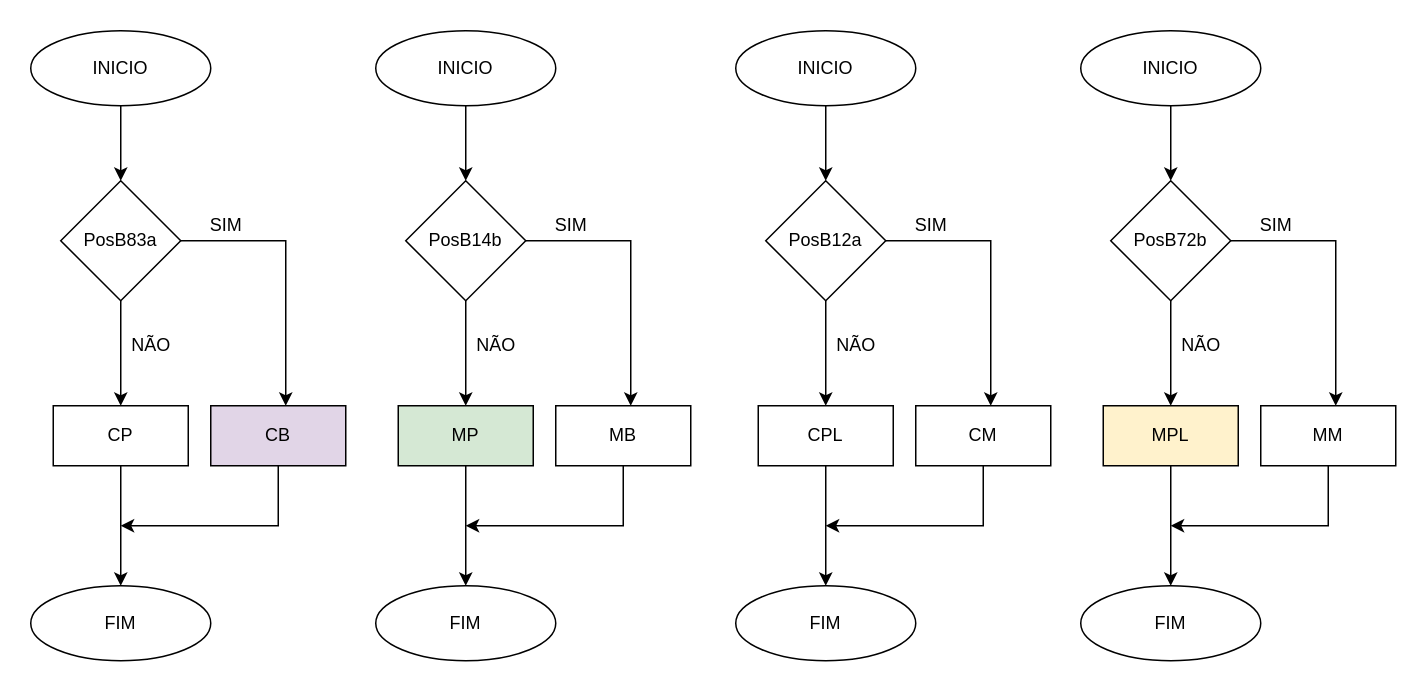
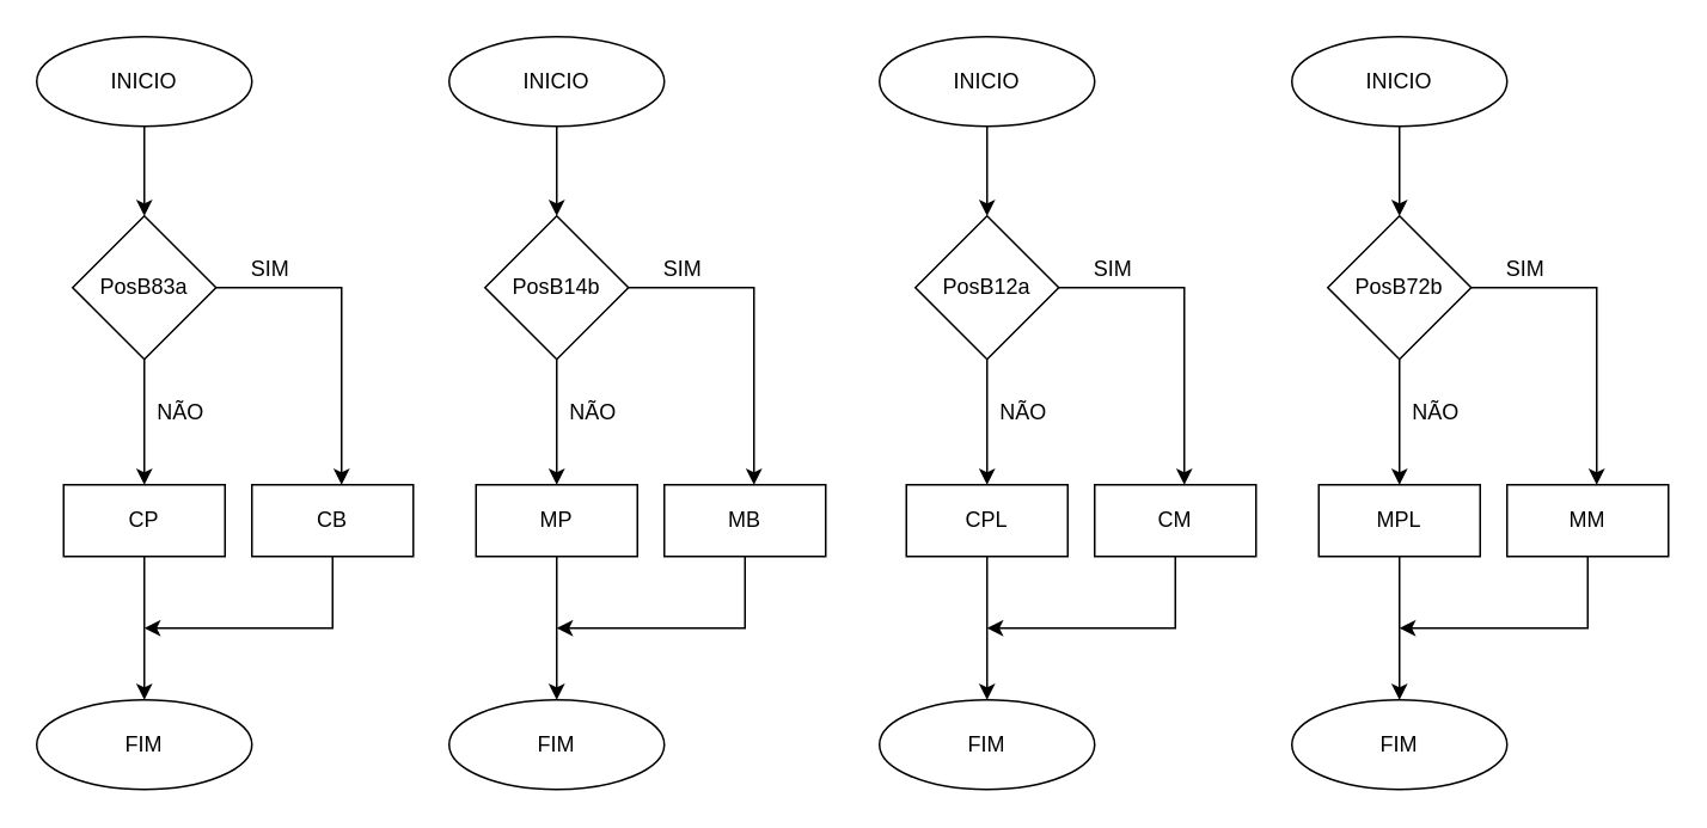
  <mxCell id="0" />
  <mxCell id="1" parent="0" />
  <mxCell id="2" style="edgeStyle=orthogonalEdgeStyle;rounded=0;orthogonalLoop=1;jettySize=auto;html=1;" edge="1" parent="1" source="3"><mxGeometry relative="1" as="geometry"><mxPoint x="80" y="120" as="targetPoint" /></mxGeometry></mxCell>
  <mxCell id="3" value="INICIO" style="ellipse;whiteSpace=wrap;html=1;" vertex="1" parent="1"><mxGeometry x="20" y="20" width="120" height="50" as="geometry" /></mxCell>
  <mxCell id="4" style="edgeStyle=orthogonalEdgeStyle;rounded=0;orthogonalLoop=1;jettySize=auto;html=1;exitX=0.5;exitY=1;exitDx=0;exitDy=0;" edge="1" parent="1" source="6"><mxGeometry relative="1" as="geometry"><mxPoint x="80" y="270" as="targetPoint" /></mxGeometry></mxCell>
  <mxCell id="5" style="edgeStyle=orthogonalEdgeStyle;rounded=0;orthogonalLoop=1;jettySize=auto;html=1;" edge="1" parent="1" source="6"><mxGeometry relative="1" as="geometry"><mxPoint x="190" y="270" as="targetPoint" /><Array as="points"><mxPoint x="190" y="160" /></Array></mxGeometry></mxCell>
  <mxCell id="6" value="PosB83a" style="rhombus;whiteSpace=wrap;html=1;" vertex="1" parent="1"><mxGeometry x="40" y="120" width="80" height="80" as="geometry" /></mxCell>
  <mxCell id="7" style="edgeStyle=orthogonalEdgeStyle;rounded=0;orthogonalLoop=1;jettySize=auto;html=1;" edge="1" parent="1" source="8"><mxGeometry relative="1" as="geometry"><mxPoint x="80" y="390" as="targetPoint" /></mxGeometry></mxCell>
  <mxCell id="8" value="CP" style="rounded=0;whiteSpace=wrap;html=1;" vertex="1" parent="1"><mxGeometry x="35" y="270" width="90" height="40" as="geometry" /></mxCell>
  <mxCell id="9" style="edgeStyle=orthogonalEdgeStyle;rounded=0;orthogonalLoop=1;jettySize=auto;html=1;" edge="1" parent="1" source="10"><mxGeometry relative="1" as="geometry"><mxPoint x="80" y="350" as="targetPoint" /><Array as="points"><mxPoint x="185" y="350" /><mxPoint x="185" y="350" /></Array></mxGeometry></mxCell>
- <mxCell id="10" value="CB" style="rounded=0;whiteSpace=wrap;html=1;fillColor=#e1d5e7;" vertex="1" parent="1"><mxGeometry x="140" y="270" width="90" height="40" as="geometry" /></mxCell>
+ <mxCell id="10" value="CB" style="rounded=0;whiteSpace=wrap;html=1;" vertex="1" parent="1"><mxGeometry x="140" y="270" width="90" height="40" as="geometry" /></mxCell>
  <mxCell id="11" value="SIM" style="text;html=1;align=center;verticalAlign=middle;resizable=0;points=[];autosize=1;strokeColor=none;" vertex="1" parent="1"><mxGeometry x="130" y="140" width="40" height="20" as="geometry" /></mxCell>
  <mxCell id="12" value="NÃO" style="text;html=1;align=center;verticalAlign=middle;resizable=0;points=[];autosize=1;strokeColor=none;" vertex="1" parent="1"><mxGeometry x="80" y="220" width="40" height="20" as="geometry" /></mxCell>
  <mxCell id="13" style="edgeStyle=orthogonalEdgeStyle;rounded=0;orthogonalLoop=1;jettySize=auto;html=1;" edge="1" parent="1" source="14"><mxGeometry relative="1" as="geometry"><mxPoint x="310" y="120" as="targetPoint" /></mxGeometry></mxCell>
  <mxCell id="14" value="INICIO" style="ellipse;whiteSpace=wrap;html=1;" vertex="1" parent="1"><mxGeometry x="250" y="20" width="120" height="50" as="geometry" /></mxCell>
  <mxCell id="15" style="edgeStyle=orthogonalEdgeStyle;rounded=0;orthogonalLoop=1;jettySize=auto;html=1;exitX=0.5;exitY=1;exitDx=0;exitDy=0;" edge="1" parent="1" source="17"><mxGeometry relative="1" as="geometry"><mxPoint x="310" y="270" as="targetPoint" /></mxGeometry></mxCell>
  <mxCell id="16" style="edgeStyle=orthogonalEdgeStyle;rounded=0;orthogonalLoop=1;jettySize=auto;html=1;" edge="1" parent="1" source="17"><mxGeometry relative="1" as="geometry"><mxPoint x="420" y="270" as="targetPoint" /><Array as="points"><mxPoint x="420" y="160" /></Array></mxGeometry></mxCell>
  <mxCell id="17" value="PosB14b" style="rhombus;whiteSpace=wrap;html=1;" vertex="1" parent="1"><mxGeometry x="270" y="120" width="80" height="80" as="geometry" /></mxCell>
  <mxCell id="18" style="edgeStyle=orthogonalEdgeStyle;rounded=0;orthogonalLoop=1;jettySize=auto;html=1;" edge="1" parent="1" source="19"><mxGeometry relative="1" as="geometry"><mxPoint x="310" y="390" as="targetPoint" /></mxGeometry></mxCell>
- <mxCell id="19" value="MP" style="rounded=0;whiteSpace=wrap;html=1;fillColor=#d5e8d4;" vertex="1" parent="1"><mxGeometry x="265" y="270" width="90" height="40" as="geometry" /></mxCell>
+ <mxCell id="19" value="MP" style="rounded=0;whiteSpace=wrap;html=1;" vertex="1" parent="1"><mxGeometry x="265" y="270" width="90" height="40" as="geometry" /></mxCell>
  <mxCell id="20" style="edgeStyle=orthogonalEdgeStyle;rounded=0;orthogonalLoop=1;jettySize=auto;html=1;" edge="1" parent="1" source="21"><mxGeometry relative="1" as="geometry"><mxPoint x="310" y="350" as="targetPoint" /><Array as="points"><mxPoint x="415" y="350" /><mxPoint x="415" y="350" /></Array></mxGeometry></mxCell>
  <mxCell id="21" value="MB" style="rounded=0;whiteSpace=wrap;html=1;" vertex="1" parent="1"><mxGeometry x="370" y="270" width="90" height="40" as="geometry" /></mxCell>
  <mxCell id="22" value="SIM" style="text;html=1;align=center;verticalAlign=middle;resizable=0;points=[];autosize=1;strokeColor=none;" vertex="1" parent="1"><mxGeometry x="360" y="140" width="40" height="20" as="geometry" /></mxCell>
  <mxCell id="23" value="NÃO" style="text;html=1;align=center;verticalAlign=middle;resizable=0;points=[];autosize=1;strokeColor=none;" vertex="1" parent="1"><mxGeometry x="310" y="220" width="40" height="20" as="geometry" /></mxCell>
  <mxCell id="24" value="FIM" style="ellipse;whiteSpace=wrap;html=1;" vertex="1" parent="1"><mxGeometry x="20" y="390" width="120" height="50" as="geometry" /></mxCell>
  <mxCell id="25" value="FIM" style="ellipse;whiteSpace=wrap;html=1;" vertex="1" parent="1"><mxGeometry x="250" y="390" width="120" height="50" as="geometry" /></mxCell>
  <mxCell id="26" style="edgeStyle=orthogonalEdgeStyle;rounded=0;orthogonalLoop=1;jettySize=auto;html=1;" edge="1" parent="1" source="27"><mxGeometry relative="1" as="geometry"><mxPoint x="550" y="120" as="targetPoint" /></mxGeometry></mxCell>
  <mxCell id="27" value="INICIO" style="ellipse;whiteSpace=wrap;html=1;" vertex="1" parent="1"><mxGeometry x="490" y="20" width="120" height="50" as="geometry" /></mxCell>
  <mxCell id="28" style="edgeStyle=orthogonalEdgeStyle;rounded=0;orthogonalLoop=1;jettySize=auto;html=1;exitX=0.5;exitY=1;exitDx=0;exitDy=0;" edge="1" parent="1" source="30"><mxGeometry relative="1" as="geometry"><mxPoint x="550" y="270" as="targetPoint" /></mxGeometry></mxCell>
  <mxCell id="29" style="edgeStyle=orthogonalEdgeStyle;rounded=0;orthogonalLoop=1;jettySize=auto;html=1;" edge="1" parent="1" source="30"><mxGeometry relative="1" as="geometry"><mxPoint x="660" y="270" as="targetPoint" /><Array as="points"><mxPoint x="660" y="160" /></Array></mxGeometry></mxCell>
  <mxCell id="30" value="PosB12a" style="rhombus;whiteSpace=wrap;html=1;" vertex="1" parent="1"><mxGeometry x="510" y="120" width="80" height="80" as="geometry" /></mxCell>
  <mxCell id="31" style="edgeStyle=orthogonalEdgeStyle;rounded=0;orthogonalLoop=1;jettySize=auto;html=1;" edge="1" parent="1" source="32"><mxGeometry relative="1" as="geometry"><mxPoint x="550" y="390" as="targetPoint" /></mxGeometry></mxCell>
  <mxCell id="32" value="CPL" style="rounded=0;whiteSpace=wrap;html=1;" vertex="1" parent="1"><mxGeometry x="505" y="270" width="90" height="40" as="geometry" /></mxCell>
  <mxCell id="33" style="edgeStyle=orthogonalEdgeStyle;rounded=0;orthogonalLoop=1;jettySize=auto;html=1;" edge="1" parent="1" source="34"><mxGeometry relative="1" as="geometry"><mxPoint x="550" y="350" as="targetPoint" /><Array as="points"><mxPoint x="655" y="350" /><mxPoint x="655" y="350" /></Array></mxGeometry></mxCell>
  <mxCell id="34" value="CM" style="rounded=0;whiteSpace=wrap;html=1;" vertex="1" parent="1"><mxGeometry x="610" y="270" width="90" height="40" as="geometry" /></mxCell>
  <mxCell id="35" value="SIM" style="text;html=1;align=center;verticalAlign=middle;resizable=0;points=[];autosize=1;strokeColor=none;" vertex="1" parent="1"><mxGeometry x="600" y="140" width="40" height="20" as="geometry" /></mxCell>
  <mxCell id="36" value="NÃO" style="text;html=1;align=center;verticalAlign=middle;resizable=0;points=[];autosize=1;strokeColor=none;" vertex="1" parent="1"><mxGeometry x="550" y="220" width="40" height="20" as="geometry" /></mxCell>
  <mxCell id="37" value="FIM" style="ellipse;whiteSpace=wrap;html=1;" vertex="1" parent="1"><mxGeometry x="490" y="390" width="120" height="50" as="geometry" /></mxCell>
  <mxCell id="38" style="edgeStyle=orthogonalEdgeStyle;rounded=0;orthogonalLoop=1;jettySize=auto;html=1;" edge="1" parent="1" source="39"><mxGeometry relative="1" as="geometry"><mxPoint x="780" y="120" as="targetPoint" /></mxGeometry></mxCell>
  <mxCell id="39" value="INICIO" style="ellipse;whiteSpace=wrap;html=1;" vertex="1" parent="1"><mxGeometry x="720" y="20" width="120" height="50" as="geometry" /></mxCell>
  <mxCell id="40" style="edgeStyle=orthogonalEdgeStyle;rounded=0;orthogonalLoop=1;jettySize=auto;html=1;exitX=0.5;exitY=1;exitDx=0;exitDy=0;" edge="1" parent="1" source="42"><mxGeometry relative="1" as="geometry"><mxPoint x="780" y="270" as="targetPoint" /></mxGeometry></mxCell>
  <mxCell id="41" style="edgeStyle=orthogonalEdgeStyle;rounded=0;orthogonalLoop=1;jettySize=auto;html=1;" edge="1" parent="1" source="42"><mxGeometry relative="1" as="geometry"><mxPoint x="890" y="270" as="targetPoint" /><Array as="points"><mxPoint x="890" y="160" /></Array></mxGeometry></mxCell>
  <mxCell id="42" value="PosB72b" style="rhombus;whiteSpace=wrap;html=1;" vertex="1" parent="1"><mxGeometry x="740" y="120" width="80" height="80" as="geometry" /></mxCell>
  <mxCell id="43" style="edgeStyle=orthogonalEdgeStyle;rounded=0;orthogonalLoop=1;jettySize=auto;html=1;" edge="1" parent="1" source="44"><mxGeometry relative="1" as="geometry"><mxPoint x="780" y="390" as="targetPoint" /></mxGeometry></mxCell>
- <mxCell id="44" value="MPL" style="rounded=0;whiteSpace=wrap;html=1;fillColor=#fff2cc;" vertex="1" parent="1"><mxGeometry x="735" y="270" width="90" height="40" as="geometry" /></mxCell>
+ <mxCell id="44" value="MPL" style="rounded=0;whiteSpace=wrap;html=1;" vertex="1" parent="1"><mxGeometry x="735" y="270" width="90" height="40" as="geometry" /></mxCell>
  <mxCell id="45" style="edgeStyle=orthogonalEdgeStyle;rounded=0;orthogonalLoop=1;jettySize=auto;html=1;" edge="1" parent="1" source="46"><mxGeometry relative="1" as="geometry"><mxPoint x="780" y="350" as="targetPoint" /><Array as="points"><mxPoint x="885" y="350" /><mxPoint x="885" y="350" /></Array></mxGeometry></mxCell>
  <mxCell id="46" value="MM" style="rounded=0;whiteSpace=wrap;html=1;" vertex="1" parent="1"><mxGeometry x="840" y="270" width="90" height="40" as="geometry" /></mxCell>
  <mxCell id="47" value="SIM" style="text;html=1;align=center;verticalAlign=middle;resizable=0;points=[];autosize=1;strokeColor=none;" vertex="1" parent="1"><mxGeometry x="830" y="140" width="40" height="20" as="geometry" /></mxCell>
  <mxCell id="48" value="NÃO" style="text;html=1;align=center;verticalAlign=middle;resizable=0;points=[];autosize=1;strokeColor=none;" vertex="1" parent="1"><mxGeometry x="780" y="220" width="40" height="20" as="geometry" /></mxCell>
  <mxCell id="49" value="FIM" style="ellipse;whiteSpace=wrap;html=1;" vertex="1" parent="1"><mxGeometry x="720" y="390" width="120" height="50" as="geometry" /></mxCell>
